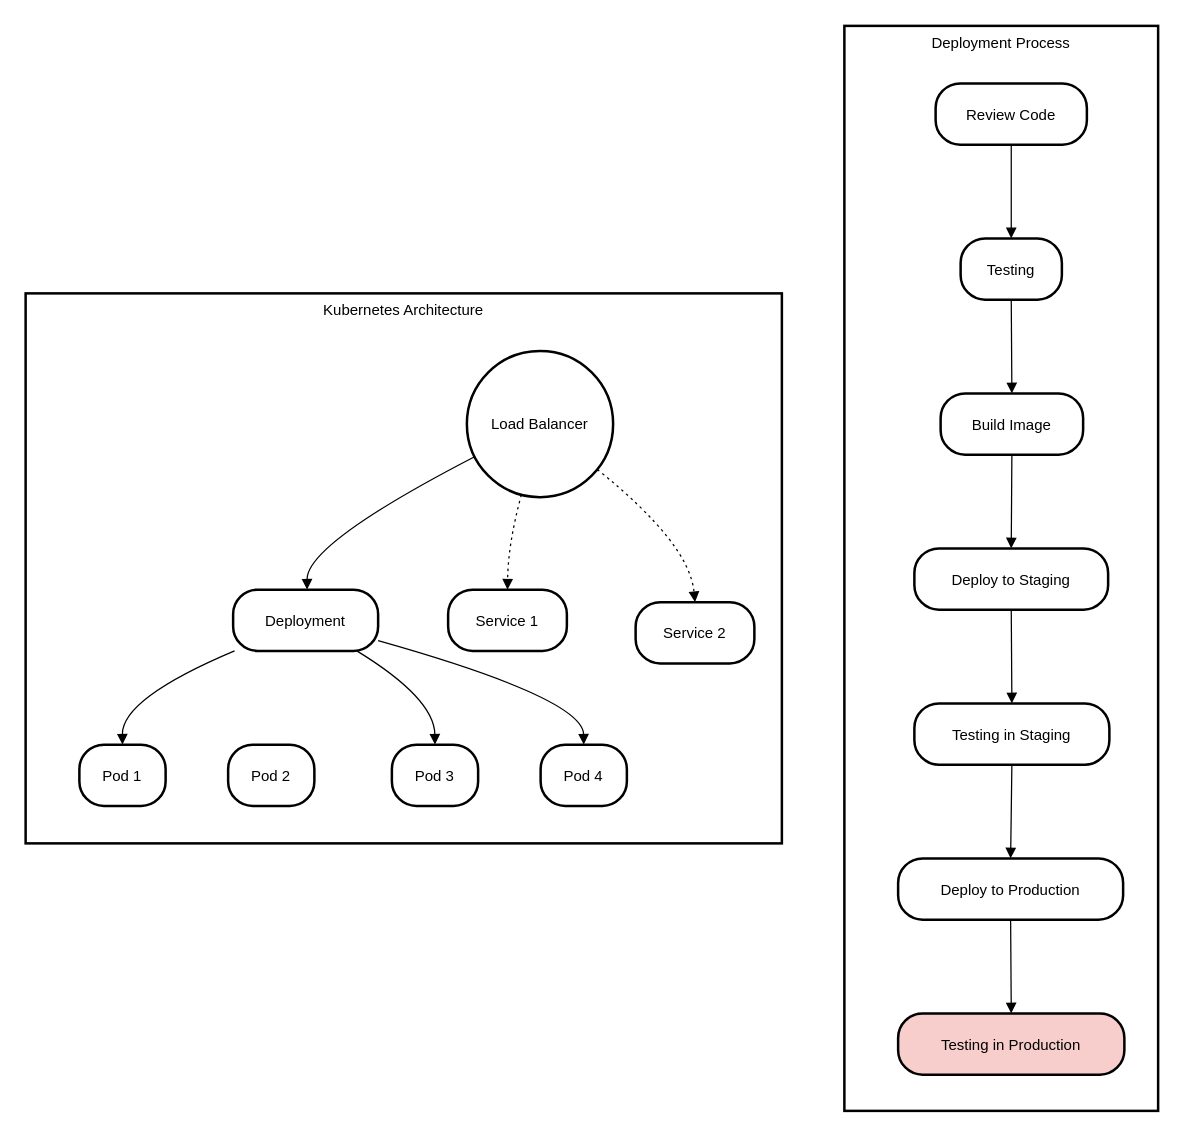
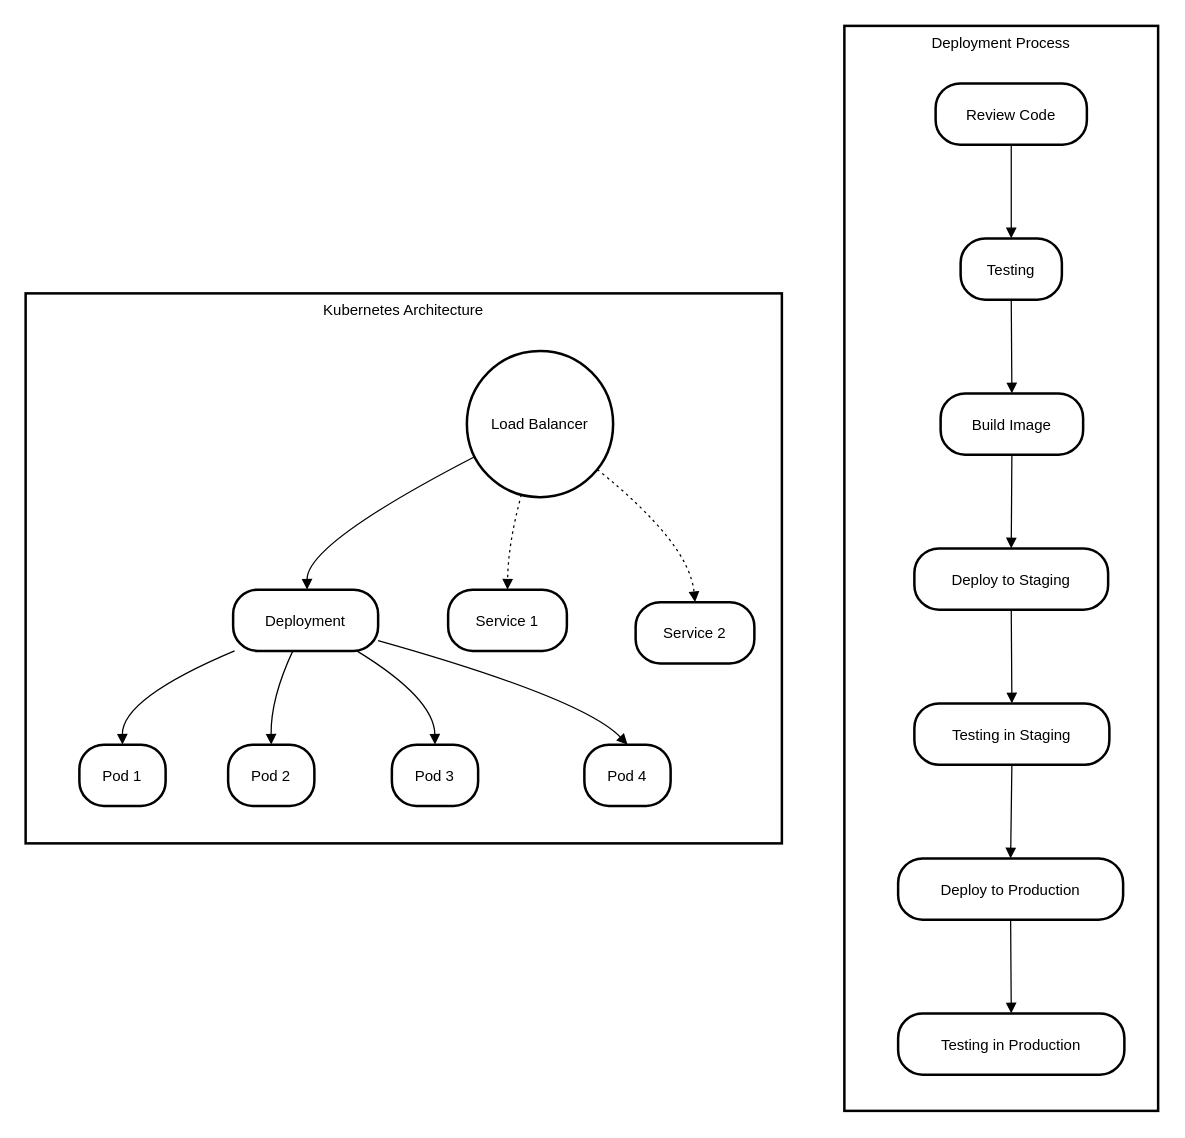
  <mxCell id="0" />
  <mxCell id="1" parent="0" />
  <mxCell id="2" value="Kubernetes Architecture" style="whiteSpace=wrap;strokeWidth=2;verticalAlign=top;" vertex="1" parent="1"><mxGeometry x="20" y="234" width="605" height="440" as="geometry" /></mxCell>
  <mxCell id="3" value="Load Balancer" style="ellipse;aspect=fixed;strokeWidth=2;whiteSpace=wrap;" vertex="1" parent="2"><mxGeometry x="353" y="46" width="117" height="117" as="geometry" /></mxCell>
  <mxCell id="4" value="Deployment" style="rounded=1;arcSize=40;strokeWidth=2" vertex="1" parent="2"><mxGeometry x="166" y="237" width="116" height="49" as="geometry" /></mxCell>
  <mxCell id="5" value="Pod 1" style="rounded=1;arcSize=40;strokeWidth=2" vertex="1" parent="2"><mxGeometry x="43" y="361" width="69" height="49" as="geometry" /></mxCell>
  <mxCell id="6" value="Pod 2" style="rounded=1;arcSize=40;strokeWidth=2" vertex="1" parent="2"><mxGeometry x="162" y="361" width="69" height="49" as="geometry" /></mxCell>
  <mxCell id="7" value="Pod 3" style="rounded=1;arcSize=40;strokeWidth=2" vertex="1" parent="2"><mxGeometry x="293" y="361" width="69" height="49" as="geometry" /></mxCell>
- <mxCell id="8" value="Pod 4" style="rounded=1;arcSize=40;strokeWidth=2" vertex="1" parent="2"><mxGeometry x="412" y="361" width="69" height="49" as="geometry" /></mxCell>
+ <mxCell id="8" value="Pod 4" style="rounded=1;arcSize=40;strokeWidth=2" vertex="1" parent="2"><mxGeometry x="447" y="361" width="69" height="49" as="geometry" /></mxCell>
  <mxCell id="9" value="Service 1" style="rounded=1;arcSize=40;strokeWidth=2" vertex="1" parent="2"><mxGeometry x="338" y="237" width="95" height="49" as="geometry" /></mxCell>
  <mxCell id="10" value="Service 2" style="rounded=1;arcSize=40;strokeWidth=2" vertex="1" parent="2"><mxGeometry x="488" y="247" width="95" height="49" as="geometry" /></mxCell>
  <mxCell id="11" value="" style="curved=1;startArrow=none;endArrow=block;exitX=0;exitY=0.75;entryX=0.51;entryY=0.01;" edge="1" parent="2" source="3" target="4"><mxGeometry relative="1" as="geometry"><Array as="points"><mxPoint x="225" y="200" /></Array></mxGeometry></mxCell>
  <mxCell id="12" value="" style="curved=1;startArrow=none;endArrow=block;exitX=0;exitY=1.01;entryX=0.5;entryY=0.01;" edge="1" parent="2" source="4" target="5"><mxGeometry relative="1" as="geometry"><Array as="points"><mxPoint x="77" y="324" /></Array></mxGeometry></mxCell>
+ <mxCell id="13" value="" style="curved=1;startArrow=none;endArrow=block;exitX=0.41;exitY=1.01;entryX=0.5;entryY=0.01;" edge="1" parent="2" source="4" target="6"><mxGeometry relative="1" as="geometry"><Array as="points"><mxPoint x="196" y="324" /></Array></mxGeometry></mxCell>
  <mxCell id="14" value="" style="curved=1;startArrow=none;endArrow=block;exitX=0.86;exitY=1.01;entryX=0.5;entryY=0.01;" edge="1" parent="2" source="4" target="7"><mxGeometry relative="1" as="geometry"><Array as="points"><mxPoint x="327" y="324" /></Array></mxGeometry></mxCell>
  <mxCell id="15" value="" style="curved=1;startArrow=none;endArrow=block;exitX=1.01;exitY=0.84;entryX=0.5;entryY=0.01;" edge="1" parent="2" source="4" target="8"><mxGeometry relative="1" as="geometry"><Array as="points"><mxPoint x="446" y="324" /></Array></mxGeometry></mxCell>
  <mxCell id="16" value="" style="curved=1;dashed=1;dashPattern=2 3;startArrow=none;endArrow=block;exitX=0.37;exitY=0.99;entryX=0.5;entryY=0.01;" edge="1" parent="2" source="3" target="9"><mxGeometry relative="1" as="geometry"><Array as="points"><mxPoint x="386" y="200" /></Array></mxGeometry></mxCell>
  <mxCell id="17" value="" style="curved=1;dashed=1;dashPattern=2 3;startArrow=none;endArrow=block;exitX=1;exitY=0.9;entryX=0.5;entryY=0.01;" edge="1" parent="2" source="3" target="10"><mxGeometry relative="1" as="geometry"><Array as="points"><mxPoint x="531" y="200" /></Array></mxGeometry></mxCell>
  <mxCell id="18" value="Deployment Process" style="whiteSpace=wrap;strokeWidth=2;verticalAlign=top;" vertex="1" parent="1"><mxGeometry x="675" y="20" width="251" height="868" as="geometry" /></mxCell>
  <mxCell id="19" value="Review Code" style="rounded=1;arcSize=40;strokeWidth=2" vertex="1" parent="18"><mxGeometry x="73" y="46" width="121" height="49" as="geometry" /></mxCell>
  <mxCell id="20" value="Testing" style="rounded=1;arcSize=40;strokeWidth=2" vertex="1" parent="18"><mxGeometry x="93" y="170" width="81" height="49" as="geometry" /></mxCell>
  <mxCell id="21" value="Build Image" style="rounded=1;arcSize=40;strokeWidth=2" vertex="1" parent="18"><mxGeometry x="77" y="294" width="114" height="49" as="geometry" /></mxCell>
  <mxCell id="22" value="Deploy to Staging" style="rounded=1;arcSize=40;strokeWidth=2" vertex="1" parent="18"><mxGeometry x="56" y="418" width="155" height="49" as="geometry" /></mxCell>
  <mxCell id="23" value="Testing in Staging" style="rounded=1;arcSize=40;strokeWidth=2" vertex="1" parent="18"><mxGeometry x="56" y="542" width="156" height="49" as="geometry" /></mxCell>
  <mxCell id="24" value="Deploy to Production" style="rounded=1;arcSize=40;strokeWidth=2" vertex="1" parent="18"><mxGeometry x="43" y="666" width="180" height="49" as="geometry" /></mxCell>
- <mxCell id="25" value="Testing in Production" style="rounded=1;arcSize=40;strokeWidth=2;fillColor=#f8cecc;" vertex="1" parent="18"><mxGeometry x="43" y="790" width="181" height="49" as="geometry" /></mxCell>
+ <mxCell id="25" value="Testing in Production" style="rounded=1;arcSize=40;strokeWidth=2" vertex="1" parent="18"><mxGeometry x="43" y="790" width="181" height="49" as="geometry" /></mxCell>
  <mxCell id="26" value="" style="curved=1;startArrow=none;endArrow=block;exitX=0.5;exitY=0.99;entryX=0.5;entryY=-0.01;" edge="1" parent="18" source="19" target="20"><mxGeometry relative="1" as="geometry"><Array as="points" /></mxGeometry></mxCell>
  <mxCell id="27" value="" style="curved=1;startArrow=none;endArrow=block;exitX=0.5;exitY=0.99;entryX=0.5;entryY=-0.01;" edge="1" parent="18" source="20" target="21"><mxGeometry relative="1" as="geometry"><Array as="points" /></mxGeometry></mxCell>
  <mxCell id="28" value="" style="curved=1;startArrow=none;endArrow=block;exitX=0.5;exitY=0.99;entryX=0.5;entryY=-0.01;" edge="1" parent="18" source="21" target="22"><mxGeometry relative="1" as="geometry"><Array as="points" /></mxGeometry></mxCell>
  <mxCell id="29" value="" style="curved=1;startArrow=none;endArrow=block;exitX=0.5;exitY=0.99;entryX=0.5;entryY=-0.01;" edge="1" parent="18" source="22" target="23"><mxGeometry relative="1" as="geometry"><Array as="points" /></mxGeometry></mxCell>
  <mxCell id="30" value="" style="curved=1;startArrow=none;endArrow=block;exitX=0.5;exitY=0.99;entryX=0.5;entryY=-0.01;" edge="1" parent="18" source="23" target="24"><mxGeometry relative="1" as="geometry"><Array as="points" /></mxGeometry></mxCell>
  <mxCell id="31" value="" style="curved=1;startArrow=none;endArrow=block;exitX=0.5;exitY=0.99;entryX=0.5;entryY=-0.01;" edge="1" parent="18" source="24" target="25"><mxGeometry relative="1" as="geometry"><Array as="points" /></mxGeometry></mxCell>
